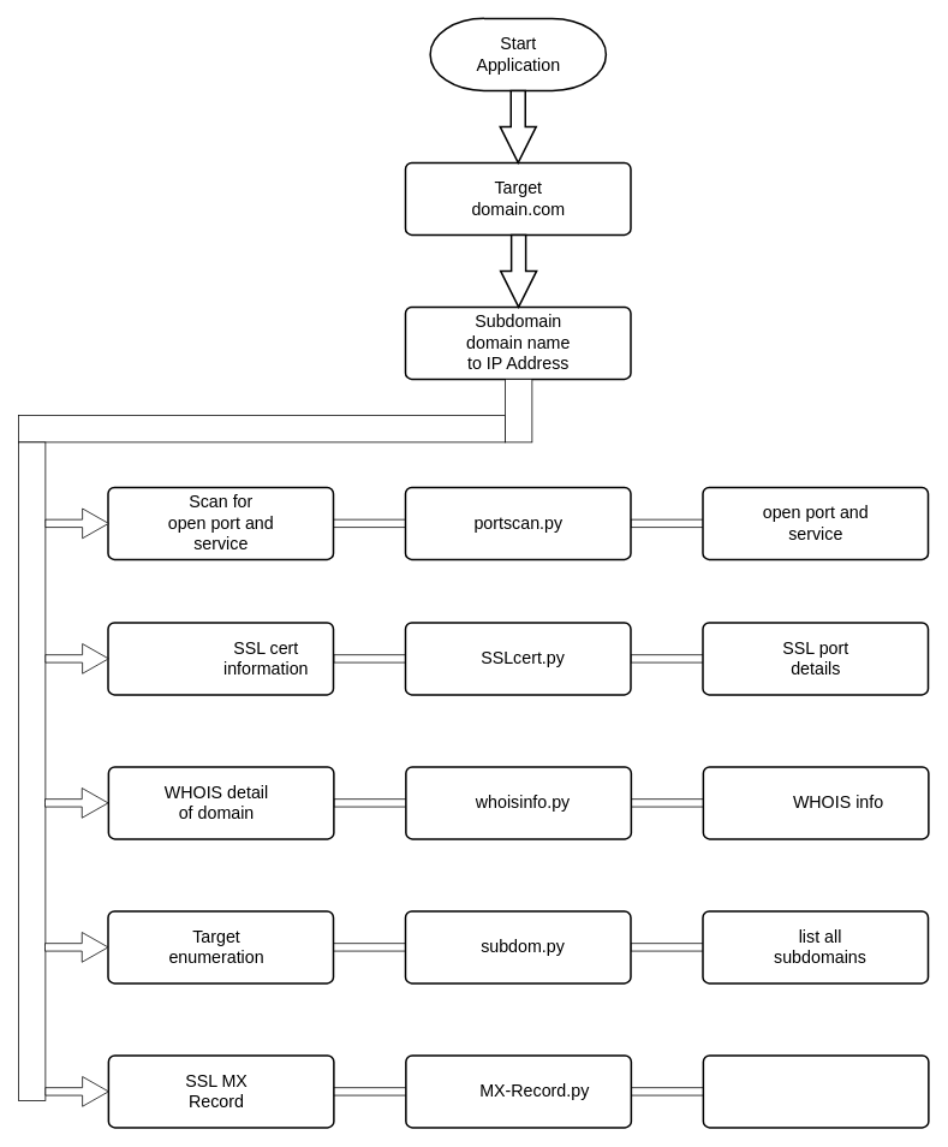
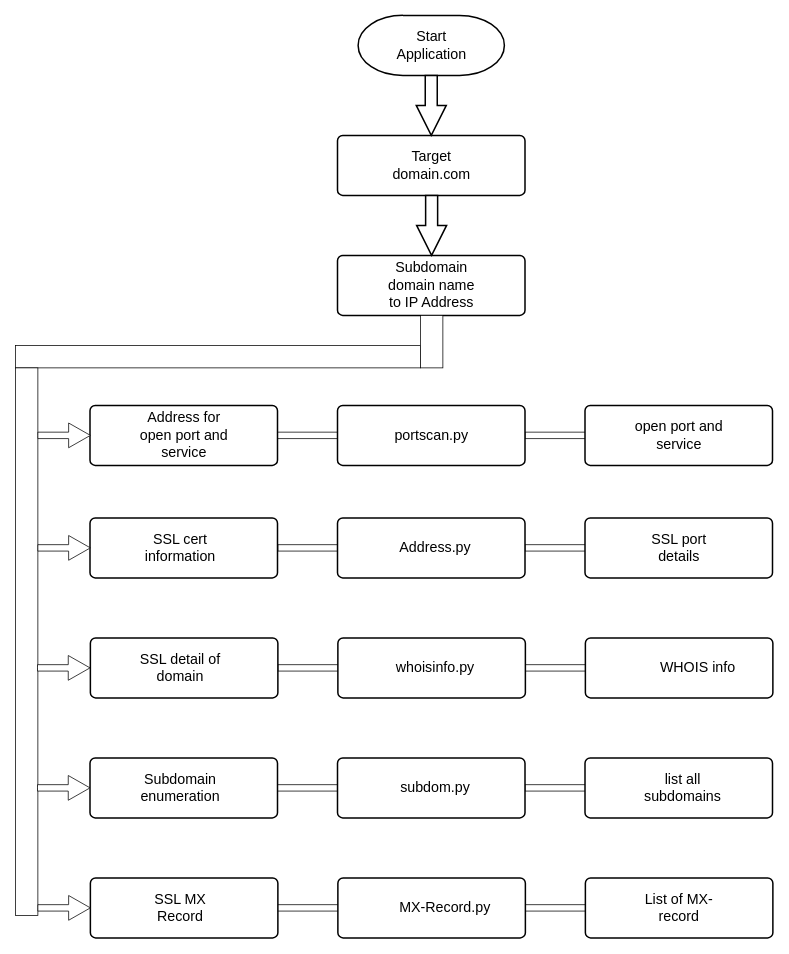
  <mxCell id="0" />
  <mxCell id="1" parent="0" />
  <mxCell id="2" value="" style="html=1;shadow=0;dashed=0;align=center;verticalAlign=middle;shape=mxgraph.arrows2.arrow;dy=0.74;dx=29;notch=0;" vertex="1" parent="1"><mxGeometry x="699.5" y="1193.5" width="110.5" height="33" as="geometry" /></mxCell>
  <mxCell id="3" value="" style="html=1;shadow=0;dashed=0;align=center;verticalAlign=middle;shape=mxgraph.arrows2.arrow;dy=0.74;dx=29;notch=0;" vertex="1" parent="1"><mxGeometry x="369.5" y="1193.5" width="110.5" height="33" as="geometry" /></mxCell>
  <mxCell id="4" value="" style="html=1;shadow=0;dashed=0;align=center;verticalAlign=middle;shape=mxgraph.arrows2.arrow;dy=0.74;dx=29;notch=0;" vertex="1" parent="1"><mxGeometry x="699.5" y="1033.5" width="110.5" height="33" as="geometry" /></mxCell>
  <mxCell id="5" value="" style="html=1;shadow=0;dashed=0;align=center;verticalAlign=middle;shape=mxgraph.arrows2.arrow;dy=0.74;dx=29;notch=0;" vertex="1" parent="1"><mxGeometry x="369.5" y="1033.5" width="110.5" height="33" as="geometry" /></mxCell>
  <mxCell id="6" value="" style="html=1;shadow=0;dashed=0;align=center;verticalAlign=middle;shape=mxgraph.arrows2.arrow;dy=0.74;dx=29;notch=0;" vertex="1" parent="1"><mxGeometry x="700" y="873.5" width="110.5" height="33" as="geometry" /></mxCell>
  <mxCell id="7" value="" style="html=1;shadow=0;dashed=0;align=center;verticalAlign=middle;shape=mxgraph.arrows2.arrow;dy=0.74;dx=29;notch=0;" vertex="1" parent="1"><mxGeometry x="370" y="873.5" width="110.5" height="33" as="geometry" /></mxCell>
  <mxCell id="8" value="" style="html=1;shadow=0;dashed=0;align=center;verticalAlign=middle;shape=mxgraph.arrows2.arrow;dy=0.74;dx=29;notch=0;" vertex="1" parent="1"><mxGeometry x="699.5" y="713.5" width="110.5" height="33" as="geometry" /></mxCell>
  <mxCell id="9" value="" style="html=1;shadow=0;dashed=0;align=center;verticalAlign=middle;shape=mxgraph.arrows2.arrow;dy=0.74;dx=29;notch=0;" vertex="1" parent="1"><mxGeometry x="370" y="713.5" width="110.5" height="33" as="geometry" /></mxCell>
  <mxCell id="10" value="" style="html=1;shadow=0;dashed=0;align=center;verticalAlign=middle;shape=mxgraph.arrows2.arrow;dy=0.74;dx=29;notch=0;" vertex="1" parent="1"><mxGeometry x="699.5" y="563.5" width="110.5" height="33" as="geometry" /></mxCell>
  <mxCell id="11" value="" style="html=1;shadow=0;dashed=0;align=center;verticalAlign=middle;shape=mxgraph.arrows2.arrow;dy=0.74;dx=29;notch=0;" vertex="1" parent="1"><mxGeometry x="369.5" y="563.5" width="110.5" height="33" as="geometry" /></mxCell>
  <mxCell id="12" value="" style="strokeWidth=2;html=1;shape=mxgraph.flowchart.terminator;whiteSpace=wrap;" vertex="1" parent="1"><mxGeometry x="477" y="20" width="195" height="80" as="geometry" /></mxCell>
  <mxCell id="13" value="" style="rounded=1;whiteSpace=wrap;html=1;absoluteArcSize=1;arcSize=14;strokeWidth=2;" vertex="1" parent="1"><mxGeometry x="449.5" y="180" width="250" height="80" as="geometry" /></mxCell>
  <mxCell id="14" value="" style="rounded=1;whiteSpace=wrap;html=1;absoluteArcSize=1;arcSize=14;strokeWidth=2;" vertex="1" parent="1"><mxGeometry x="449.5" y="340" width="250" height="80" as="geometry" /></mxCell>
  <mxCell id="15" value="" style="rounded=1;whiteSpace=wrap;html=1;absoluteArcSize=1;arcSize=14;strokeWidth=2;" vertex="1" parent="1"><mxGeometry x="119.5" y="540" width="250" height="80" as="geometry" /></mxCell>
  <mxCell id="16" value="" style="rounded=1;whiteSpace=wrap;html=1;absoluteArcSize=1;arcSize=14;strokeWidth=2;" vertex="1" parent="1"><mxGeometry x="449.5" y="540" width="250" height="80" as="geometry" /></mxCell>
  <mxCell id="17" value="" style="rounded=1;whiteSpace=wrap;html=1;absoluteArcSize=1;arcSize=14;strokeWidth=2;" vertex="1" parent="1"><mxGeometry x="779.5" y="540" width="250" height="80" as="geometry" /></mxCell>
  <mxCell id="18" value="" style="rounded=1;whiteSpace=wrap;html=1;absoluteArcSize=1;arcSize=14;strokeWidth=2;" vertex="1" parent="1"><mxGeometry x="119.5" y="690" width="250" height="80" as="geometry" /></mxCell>
  <mxCell id="19" value="" style="rounded=1;whiteSpace=wrap;html=1;absoluteArcSize=1;arcSize=14;strokeWidth=2;" vertex="1" parent="1"><mxGeometry x="449.5" y="690" width="250" height="80" as="geometry" /></mxCell>
  <mxCell id="20" value="" style="rounded=1;whiteSpace=wrap;html=1;absoluteArcSize=1;arcSize=14;strokeWidth=2;" vertex="1" parent="1"><mxGeometry x="779.5" y="690" width="250" height="80" as="geometry" /></mxCell>
  <mxCell id="21" value="" style="rounded=1;whiteSpace=wrap;html=1;absoluteArcSize=1;arcSize=14;strokeWidth=2;" vertex="1" parent="1"><mxGeometry x="120" y="850" width="250" height="80" as="geometry" /></mxCell>
  <mxCell id="22" value="" style="rounded=1;whiteSpace=wrap;html=1;absoluteArcSize=1;arcSize=14;strokeWidth=2;" vertex="1" parent="1"><mxGeometry x="450" y="850" width="250" height="80" as="geometry" /></mxCell>
  <mxCell id="23" value="" style="rounded=1;whiteSpace=wrap;html=1;absoluteArcSize=1;arcSize=14;strokeWidth=2;" vertex="1" parent="1"><mxGeometry x="780" y="850" width="250" height="80" as="geometry" /></mxCell>
  <mxCell id="24" value="" style="rounded=1;whiteSpace=wrap;html=1;absoluteArcSize=1;arcSize=14;strokeWidth=2;" vertex="1" parent="1"><mxGeometry x="119.5" y="1010" width="250" height="80" as="geometry" /></mxCell>
  <mxCell id="25" value="" style="rounded=1;whiteSpace=wrap;html=1;absoluteArcSize=1;arcSize=14;strokeWidth=2;" vertex="1" parent="1"><mxGeometry x="449.5" y="1010" width="250" height="80" as="geometry" /></mxCell>
  <mxCell id="26" value="" style="rounded=1;whiteSpace=wrap;html=1;absoluteArcSize=1;arcSize=14;strokeWidth=2;" vertex="1" parent="1"><mxGeometry x="779.5" y="1010" width="250" height="80" as="geometry" /></mxCell>
  <mxCell id="27" value="" style="rounded=1;whiteSpace=wrap;html=1;absoluteArcSize=1;arcSize=14;strokeWidth=2;" vertex="1" parent="1"><mxGeometry x="120" y="1170" width="250" height="80" as="geometry" /></mxCell>
  <mxCell id="28" value="" style="rounded=1;whiteSpace=wrap;html=1;absoluteArcSize=1;arcSize=14;strokeWidth=2;" vertex="1" parent="1"><mxGeometry x="450" y="1170" width="250" height="80" as="geometry" /></mxCell>
  <mxCell id="29" value="" style="rounded=1;whiteSpace=wrap;html=1;absoluteArcSize=1;arcSize=14;strokeWidth=2;" vertex="1" parent="1"><mxGeometry x="780" y="1170" width="250" height="80" as="geometry" /></mxCell>
  <mxCell id="30" value="" style="verticalLabelPosition=bottom;verticalAlign=top;html=1;strokeWidth=2;shape=mxgraph.arrows2.arrow;dy=0.6;dx=40;notch=0;rotation=90;" vertex="1" parent="1"><mxGeometry x="534.5" y="120" width="80" height="40" as="geometry" /></mxCell>
  <mxCell id="31" value="" style="verticalLabelPosition=bottom;verticalAlign=top;html=1;strokeWidth=2;shape=mxgraph.arrows2.arrow;dy=0.6;dx=40;notch=0;rotation=90;" vertex="1" parent="1"><mxGeometry x="535" y="280" width="80" height="40" as="geometry" /></mxCell>
  <mxCell id="32" value="" style="rounded=0;whiteSpace=wrap;html=1;" vertex="1" parent="1"><mxGeometry x="20" y="460" width="540" height="30" as="geometry" /></mxCell>
  <mxCell id="33" value="" style="rounded=0;whiteSpace=wrap;html=1;" vertex="1" parent="1"><mxGeometry x="560" y="420" width="30" height="70" as="geometry" /></mxCell>
  <mxCell id="34" value="" style="rounded=0;whiteSpace=wrap;html=1;" vertex="1" parent="1"><mxGeometry x="20" y="490" width="30" height="730" as="geometry" /></mxCell>
  <mxCell id="35" value="" style="html=1;shadow=0;dashed=0;align=center;verticalAlign=middle;shape=mxgraph.arrows2.arrow;dy=0.74;dx=29;notch=0;" vertex="1" parent="1"><mxGeometry x="50" y="563.5" width="70" height="33" as="geometry" /></mxCell>
  <mxCell id="36" value="" style="html=1;shadow=0;dashed=0;align=center;verticalAlign=middle;shape=mxgraph.arrows2.arrow;dy=0.74;dx=29;notch=0;" vertex="1" parent="1"><mxGeometry x="50" y="713.5" width="70" height="33" as="geometry" /></mxCell>
  <mxCell id="37" value="" style="html=1;shadow=0;dashed=0;align=center;verticalAlign=middle;shape=mxgraph.arrows2.arrow;dy=0.74;dx=29;notch=0;" vertex="1" parent="1"><mxGeometry x="49.5" y="873.5" width="70" height="33" as="geometry" /></mxCell>
  <mxCell id="38" value="" style="html=1;shadow=0;dashed=0;align=center;verticalAlign=middle;shape=mxgraph.arrows2.arrow;dy=0.74;dx=29;notch=0;" vertex="1" parent="1"><mxGeometry x="49.5" y="1033.5" width="70" height="33" as="geometry" /></mxCell>
  <mxCell id="39" value="" style="html=1;shadow=0;dashed=0;align=center;verticalAlign=middle;shape=mxgraph.arrows2.arrow;dy=0.74;dx=29;notch=0;" vertex="1" parent="1"><mxGeometry x="50" y="1193.5" width="70" height="33" as="geometry" /></mxCell>
  <mxCell id="40" value="&lt;font style=&quot;font-size: 19px;&quot;&gt;Start Application&lt;/font&gt;" style="text;html=1;strokeColor=none;fillColor=none;align=center;verticalAlign=middle;whiteSpace=wrap;rounded=0;" vertex="1" parent="1"><mxGeometry x="514.5" y="30" width="120" height="60" as="geometry" /></mxCell>
  <mxCell id="41" value="&lt;font style=&quot;font-size: 19px;&quot;&gt;Target&lt;br&gt;domain.com&lt;br&gt;&lt;/font&gt;" style="text;html=1;strokeColor=none;fillColor=none;align=center;verticalAlign=middle;whiteSpace=wrap;rounded=0;" vertex="1" parent="1"><mxGeometry x="514.5" y="190" width="120" height="60" as="geometry" /></mxCell>
  <mxCell id="42" value="&lt;font style=&quot;font-size: 19px;&quot;&gt;Subdomain domain name to IP Address&lt;br&gt;&lt;/font&gt;" style="text;html=1;strokeColor=none;fillColor=none;align=center;verticalAlign=middle;whiteSpace=wrap;rounded=0;" vertex="1" parent="1"><mxGeometry x="514.5" y="350" width="120" height="60" as="geometry" /></mxCell>
- <mxCell id="43" value="&lt;font style=&quot;font-size: 19px;&quot;&gt;Scan for open port and service&lt;br&gt;&lt;/font&gt;" style="text;html=1;strokeColor=none;fillColor=none;align=center;verticalAlign=middle;whiteSpace=wrap;rounded=0;" vertex="1" parent="1"><mxGeometry x="185" y="550" width="120" height="60" as="geometry" /></mxCell>
+ <mxCell id="43" value="&lt;font style=&quot;font-size: 19px;&quot;&gt;Address for open port and service&lt;br&gt;&lt;/font&gt;" style="text;html=1;strokeColor=none;fillColor=none;align=center;verticalAlign=middle;whiteSpace=wrap;rounded=0;" vertex="1" parent="1"><mxGeometry x="185" y="550" width="120" height="60" as="geometry" /></mxCell>
  <mxCell id="44" value="&lt;font style=&quot;font-size: 19px;&quot;&gt;portscan.py&lt;br&gt;&lt;/font&gt;" style="text;html=1;strokeColor=none;fillColor=none;align=center;verticalAlign=middle;whiteSpace=wrap;rounded=0;" vertex="1" parent="1"><mxGeometry x="515" y="550" width="120" height="60" as="geometry" /></mxCell>
  <mxCell id="45" value="&lt;font style=&quot;font-size: 19px;&quot;&gt;open port and service&lt;br&gt;&lt;/font&gt;" style="text;html=1;strokeColor=none;fillColor=none;align=center;verticalAlign=middle;whiteSpace=wrap;rounded=0;" vertex="1" parent="1"><mxGeometry x="844.5" y="550" width="120" height="60" as="geometry" /></mxCell>
- <mxCell id="46" value="&lt;font style=&quot;font-size: 19px;&quot;&gt;SSL cert information&lt;br&gt;&lt;/font&gt;" style="text;html=1;strokeColor=none;fillColor=none;align=center;verticalAlign=middle;whiteSpace=wrap;rounded=0;" vertex="1" parent="1"><mxGeometry x="235" y="700" width="120" height="60" as="geometry" /></mxCell>
- <mxCell id="47" value="&lt;font style=&quot;font-size: 19px;&quot;&gt;SSLcert.py&lt;br&gt;&lt;/font&gt;" style="text;html=1;strokeColor=none;fillColor=none;align=center;verticalAlign=middle;whiteSpace=wrap;rounded=0;" vertex="1" parent="1"><mxGeometry x="520" y="700" width="120" height="60" as="geometry" /></mxCell>
+ <mxCell id="46" value="&lt;font style=&quot;font-size: 19px;&quot;&gt;SSL cert information&lt;br&gt;&lt;/font&gt;" style="text;html=1;strokeColor=none;fillColor=none;align=center;verticalAlign=middle;whiteSpace=wrap;rounded=0;" vertex="1" parent="1"><mxGeometry x="180" y="700" width="120" height="60" as="geometry" /></mxCell>
+ <mxCell id="47" value="&lt;font style=&quot;font-size: 19px;&quot;&gt;Address.py&lt;br&gt;&lt;/font&gt;" style="text;html=1;strokeColor=none;fillColor=none;align=center;verticalAlign=middle;whiteSpace=wrap;rounded=0;" vertex="1" parent="1"><mxGeometry x="520" y="700" width="120" height="60" as="geometry" /></mxCell>
  <mxCell id="48" value="&lt;font style=&quot;font-size: 19px;&quot;&gt;SSL port details&lt;br&gt;&lt;/font&gt;" style="text;html=1;strokeColor=none;fillColor=none;align=center;verticalAlign=middle;whiteSpace=wrap;rounded=0;" vertex="1" parent="1"><mxGeometry x="845" y="700" width="120" height="60" as="geometry" /></mxCell>
- <mxCell id="49" value="&lt;font style=&quot;font-size: 19px;&quot;&gt;WHOIS detail of domain&lt;br&gt;&lt;/font&gt;" style="text;html=1;strokeColor=none;fillColor=none;align=center;verticalAlign=middle;whiteSpace=wrap;rounded=0;" vertex="1" parent="1"><mxGeometry x="180" y="860" width="120" height="60" as="geometry" /></mxCell>
+ <mxCell id="49" value="&lt;font style=&quot;font-size: 19px;&quot;&gt;SSL detail of domain&lt;br&gt;&lt;/font&gt;" style="text;html=1;strokeColor=none;fillColor=none;align=center;verticalAlign=middle;whiteSpace=wrap;rounded=0;" vertex="1" parent="1"><mxGeometry x="180" y="860" width="120" height="60" as="geometry" /></mxCell>
  <mxCell id="50" value="&lt;font style=&quot;font-size: 19px;&quot;&gt;whoisinfo.py&lt;br&gt;&lt;/font&gt;" style="text;html=1;strokeColor=none;fillColor=none;align=center;verticalAlign=middle;whiteSpace=wrap;rounded=0;" vertex="1" parent="1"><mxGeometry x="520" y="860" width="120" height="60" as="geometry" /></mxCell>
  <mxCell id="51" value="&lt;font style=&quot;font-size: 19px;&quot;&gt;WHOIS info&lt;br&gt;&lt;/font&gt;" style="text;html=1;strokeColor=none;fillColor=none;align=center;verticalAlign=middle;whiteSpace=wrap;rounded=0;" vertex="1" parent="1"><mxGeometry x="869.5" y="860" width="120" height="60" as="geometry" /></mxCell>
- <mxCell id="52" value="&lt;font style=&quot;font-size: 19px;&quot;&gt;Target enumeration&lt;br&gt;&lt;/font&gt;" style="text;html=1;strokeColor=none;fillColor=none;align=center;verticalAlign=middle;whiteSpace=wrap;rounded=0;" vertex="1" parent="1"><mxGeometry x="180" y="1020" width="120" height="60" as="geometry" /></mxCell>
+ <mxCell id="52" value="&lt;font style=&quot;font-size: 19px;&quot;&gt;Subdomain enumeration&lt;br&gt;&lt;/font&gt;" style="text;html=1;strokeColor=none;fillColor=none;align=center;verticalAlign=middle;whiteSpace=wrap;rounded=0;" vertex="1" parent="1"><mxGeometry x="180" y="1020" width="120" height="60" as="geometry" /></mxCell>
  <mxCell id="53" value="&lt;font style=&quot;font-size: 19px;&quot;&gt;subdom.py&lt;br&gt;&lt;/font&gt;" style="text;html=1;strokeColor=none;fillColor=none;align=center;verticalAlign=middle;whiteSpace=wrap;rounded=0;" vertex="1" parent="1"><mxGeometry x="520" y="1020" width="120" height="60" as="geometry" /></mxCell>
  <mxCell id="54" value="&lt;font style=&quot;font-size: 19px;&quot;&gt;list all subdomains&lt;br&gt;&lt;/font&gt;" style="text;html=1;strokeColor=none;fillColor=none;align=center;verticalAlign=middle;whiteSpace=wrap;rounded=0;" vertex="1" parent="1"><mxGeometry x="850" y="1020" width="120" height="60" as="geometry" /></mxCell>
  <mxCell id="55" value="&lt;font style=&quot;font-size: 19px;&quot;&gt;SSL MX Record&lt;br&gt;&lt;/font&gt;" style="text;html=1;strokeColor=none;fillColor=none;align=center;verticalAlign=middle;whiteSpace=wrap;rounded=0;" vertex="1" parent="1"><mxGeometry x="180" y="1180" width="120" height="60" as="geometry" /></mxCell>
  <mxCell id="56" value="&lt;font style=&quot;font-size: 19px;&quot;&gt;MX-Record.py&lt;br&gt;&lt;/font&gt;" style="text;html=1;strokeColor=none;fillColor=none;align=center;verticalAlign=middle;whiteSpace=wrap;rounded=0;" vertex="1" parent="1"><mxGeometry x="529.5" y="1180" width="125.5" height="60" as="geometry" /></mxCell>
+ <mxCell id="57" value="&lt;font style=&quot;font-size: 19px;&quot;&gt;List of MX-record&lt;br&gt;&lt;/font&gt;" style="text;html=1;strokeColor=none;fillColor=none;align=center;verticalAlign=middle;whiteSpace=wrap;rounded=0;" vertex="1" parent="1"><mxGeometry x="845" y="1180" width="120" height="60" as="geometry" /></mxCell>
